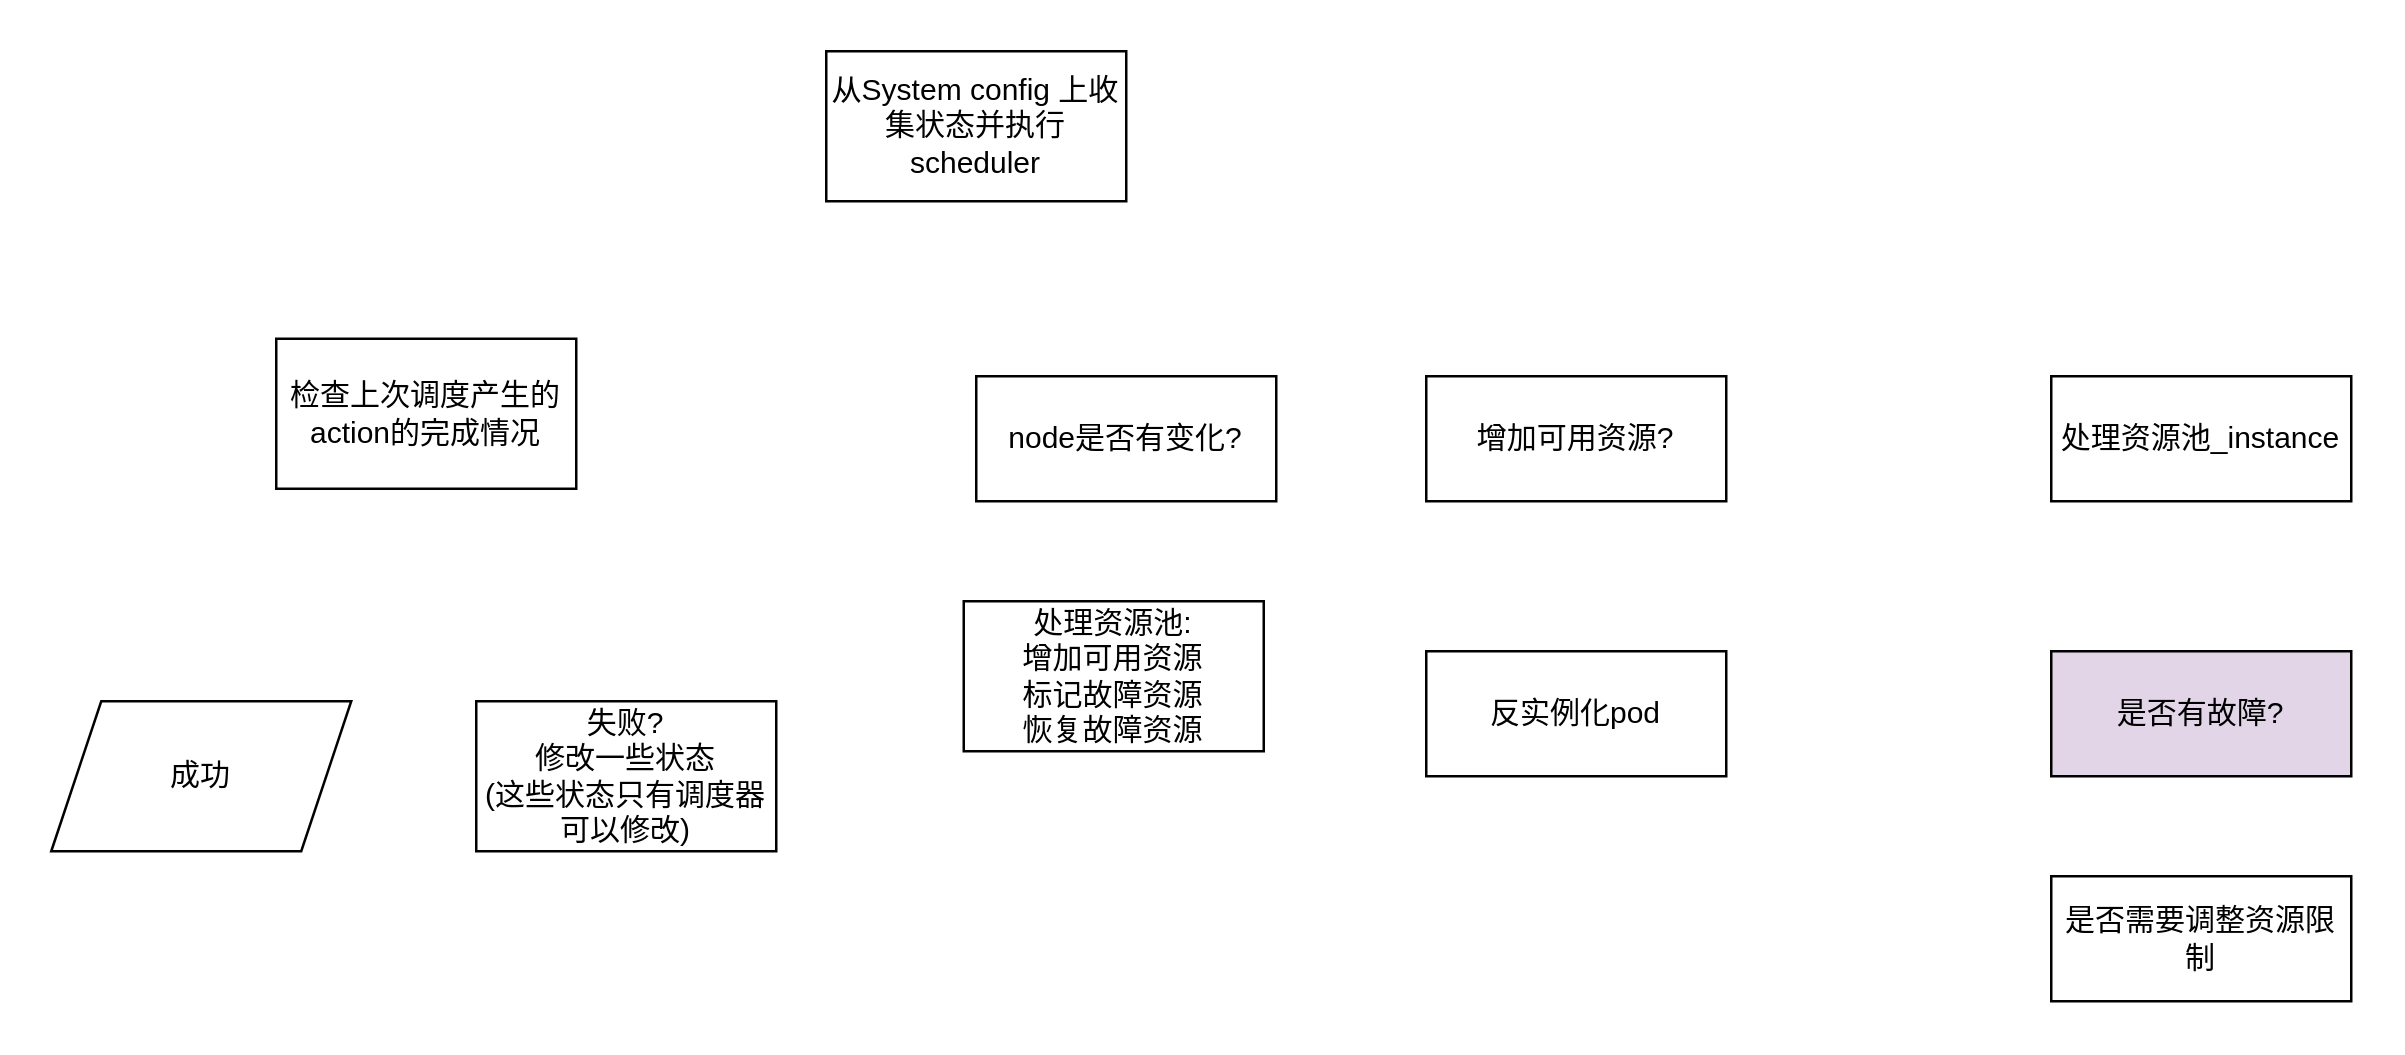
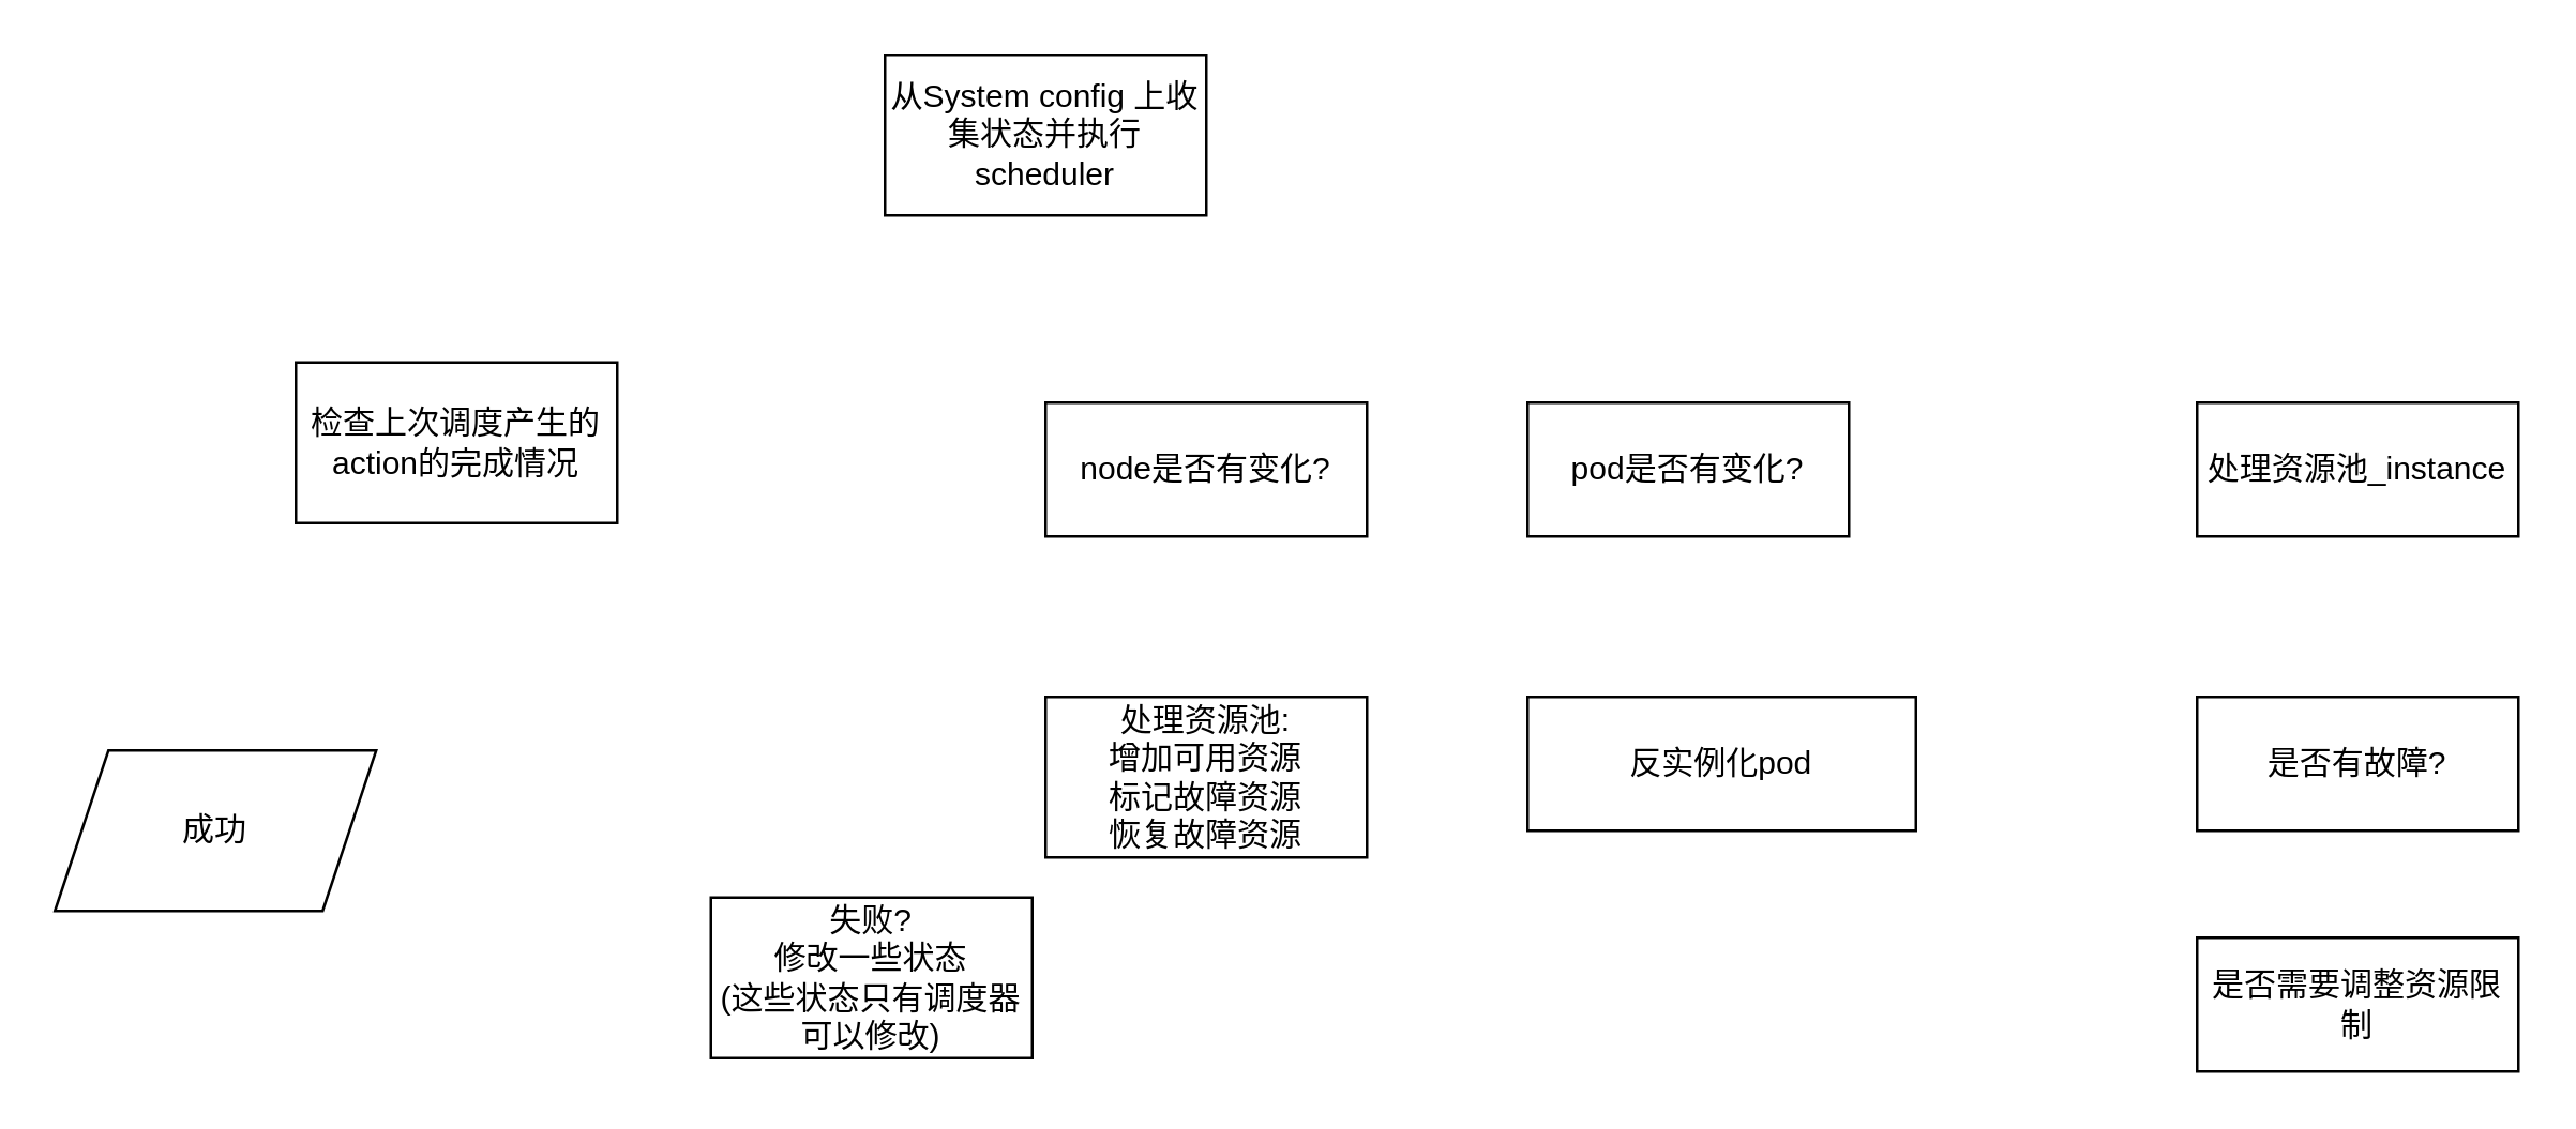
  <mxCell id="0" />
  <mxCell id="1" parent="0" />
  <mxCell id="2" value="从System config 上收集状态并执行&lt;br&gt;scheduler" style="rounded=0;whiteSpace=wrap;html=1;" vertex="1" parent="1"><mxGeometry x="330" y="20" width="120" height="60" as="geometry" /></mxCell>
  <mxCell id="3" value="检查上次调度产生的action的完成情况" style="rounded=0;whiteSpace=wrap;html=1;" vertex="1" parent="1"><mxGeometry x="110" y="135" width="120" height="60" as="geometry" /></mxCell>
  <mxCell id="4" value="成功" style="shape=parallelogram;perimeter=parallelogramPerimeter;whiteSpace=wrap;html=1;fixedSize=1;" vertex="1" parent="1"><mxGeometry x="20" y="280" width="120" height="60" as="geometry" /></mxCell>
- <mxCell id="5" value="失败?&lt;br&gt;修改一些状态&lt;br&gt;(这些状态只有调度器可以修改)" style="rounded=0;whiteSpace=wrap;html=1;" vertex="1" parent="1"><mxGeometry x="190" y="280" width="120" height="60" as="geometry" /></mxCell>
- <mxCell id="6" value="处理资源池:&lt;br&gt;增加可用资源&lt;br&gt;标记故障资源&lt;br&gt;恢复故障资源" style="rounded=0;whiteSpace=wrap;html=1;" vertex="1" parent="1"><mxGeometry x="385" y="240" width="120" height="60" as="geometry" /></mxCell>
+ <mxCell id="5" value="失败?&lt;br&gt;修改一些状态&lt;br&gt;(这些状态只有调度器可以修改)" style="rounded=0;whiteSpace=wrap;html=1;" vertex="1" parent="1"><mxGeometry x="265" y="335" width="120" height="60" as="geometry" /></mxCell>
+ <mxCell id="6" value="处理资源池:&lt;br&gt;增加可用资源&lt;br&gt;标记故障资源&lt;br&gt;恢复故障资源" style="rounded=0;whiteSpace=wrap;html=1;" vertex="1" parent="1"><mxGeometry x="390" y="260" width="120" height="60" as="geometry" /></mxCell>
  <mxCell id="7" value="node是否有变化?" style="rounded=0;whiteSpace=wrap;html=1;" vertex="1" parent="1"><mxGeometry x="390" y="150" width="120" height="50" as="geometry" /></mxCell>
- <mxCell id="8" value="增加可用资源?" style="rounded=0;whiteSpace=wrap;html=1;" vertex="1" parent="1"><mxGeometry x="570" y="150" width="120" height="50" as="geometry" /></mxCell>
- <mxCell id="9" value="反实例化pod" style="rounded=0;whiteSpace=wrap;html=1;" vertex="1" parent="1"><mxGeometry x="570" y="260" width="120" height="50" as="geometry" /></mxCell>
+ <mxCell id="8" value="pod是否有变化?" style="rounded=0;whiteSpace=wrap;html=1;" vertex="1" parent="1"><mxGeometry x="570" y="150" width="120" height="50" as="geometry" /></mxCell>
+ <mxCell id="9" value="反实例化pod" style="rounded=0;whiteSpace=wrap;html=1;" vertex="1" parent="1"><mxGeometry x="570" y="260" width="145" height="50" as="geometry" /></mxCell>
  <mxCell id="10" value="处理资源池_instance" style="rounded=0;whiteSpace=wrap;html=1;" vertex="1" parent="1"><mxGeometry x="820" y="150" width="120" height="50" as="geometry" /></mxCell>
- <mxCell id="11" value="是否有故障?" style="rounded=0;whiteSpace=wrap;html=1;fillColor=#e1d5e7;" vertex="1" parent="1"><mxGeometry x="820" y="260" width="120" height="50" as="geometry" /></mxCell>
+ <mxCell id="11" value="是否有故障?" style="rounded=0;whiteSpace=wrap;html=1;" vertex="1" parent="1"><mxGeometry x="820" y="260" width="120" height="50" as="geometry" /></mxCell>
  <mxCell id="12" value="是否需要调整资源限制" style="rounded=0;whiteSpace=wrap;html=1;" vertex="1" parent="1"><mxGeometry x="820" y="350" width="120" height="50" as="geometry" /></mxCell>
